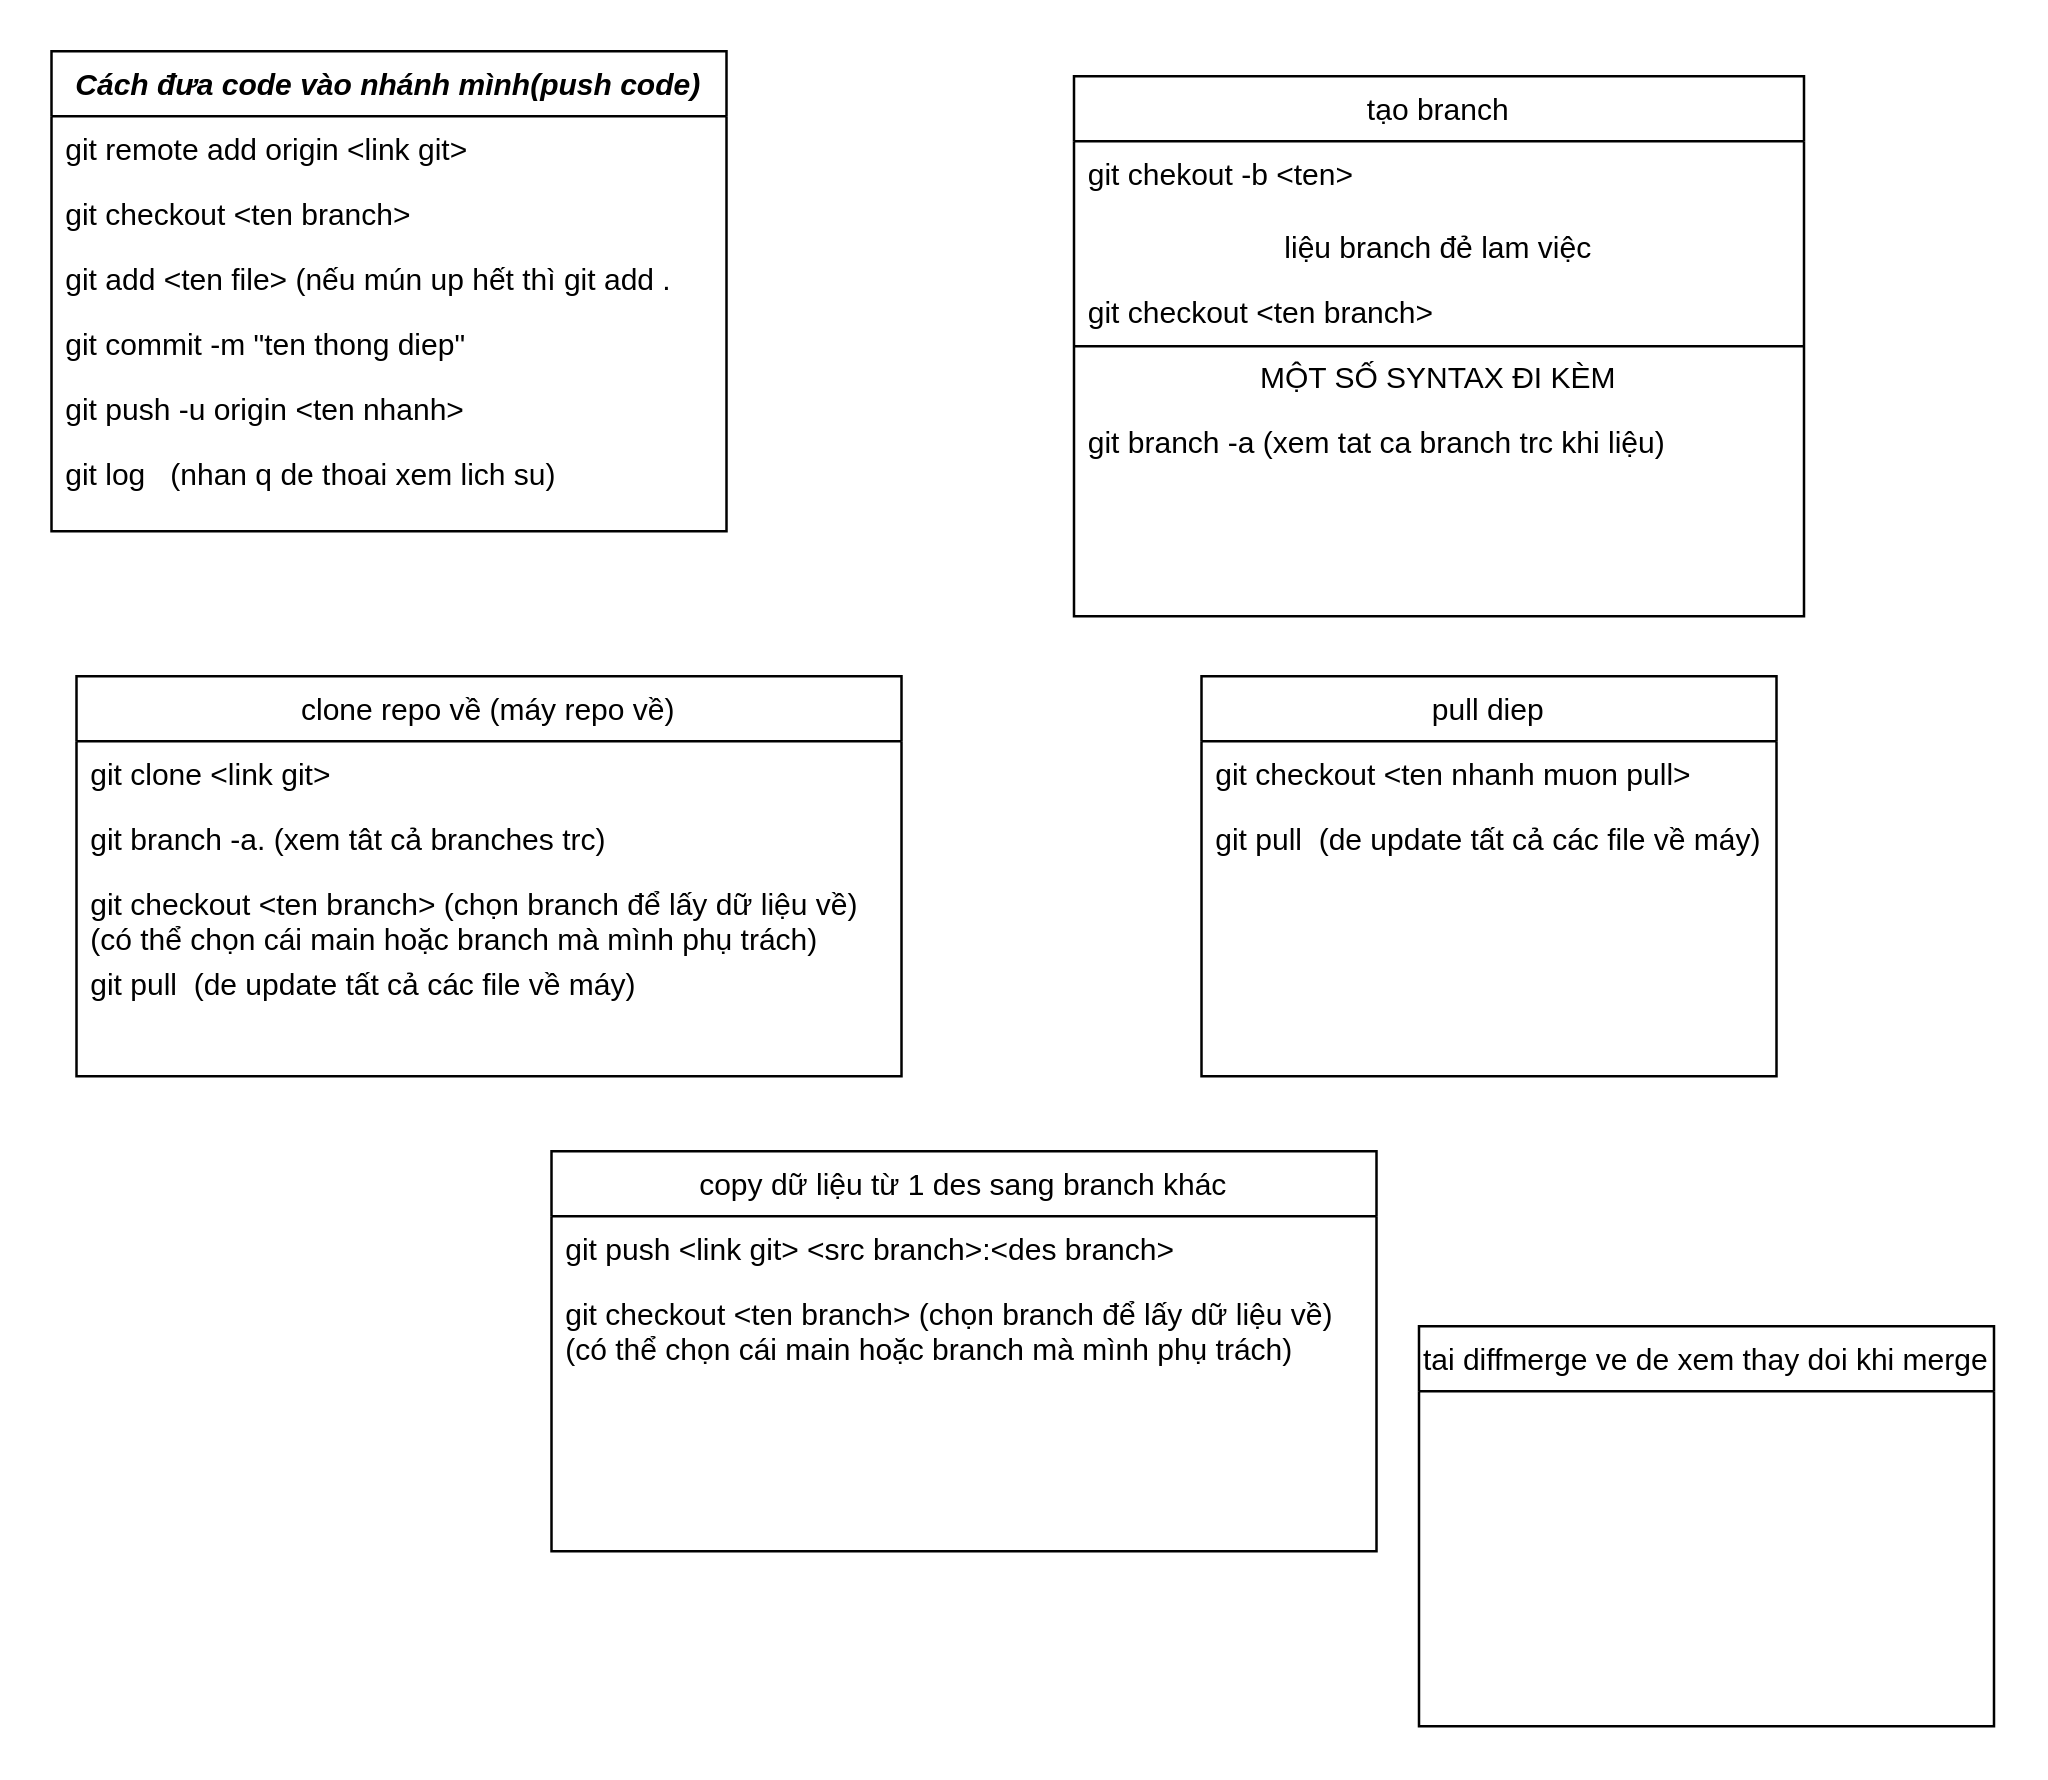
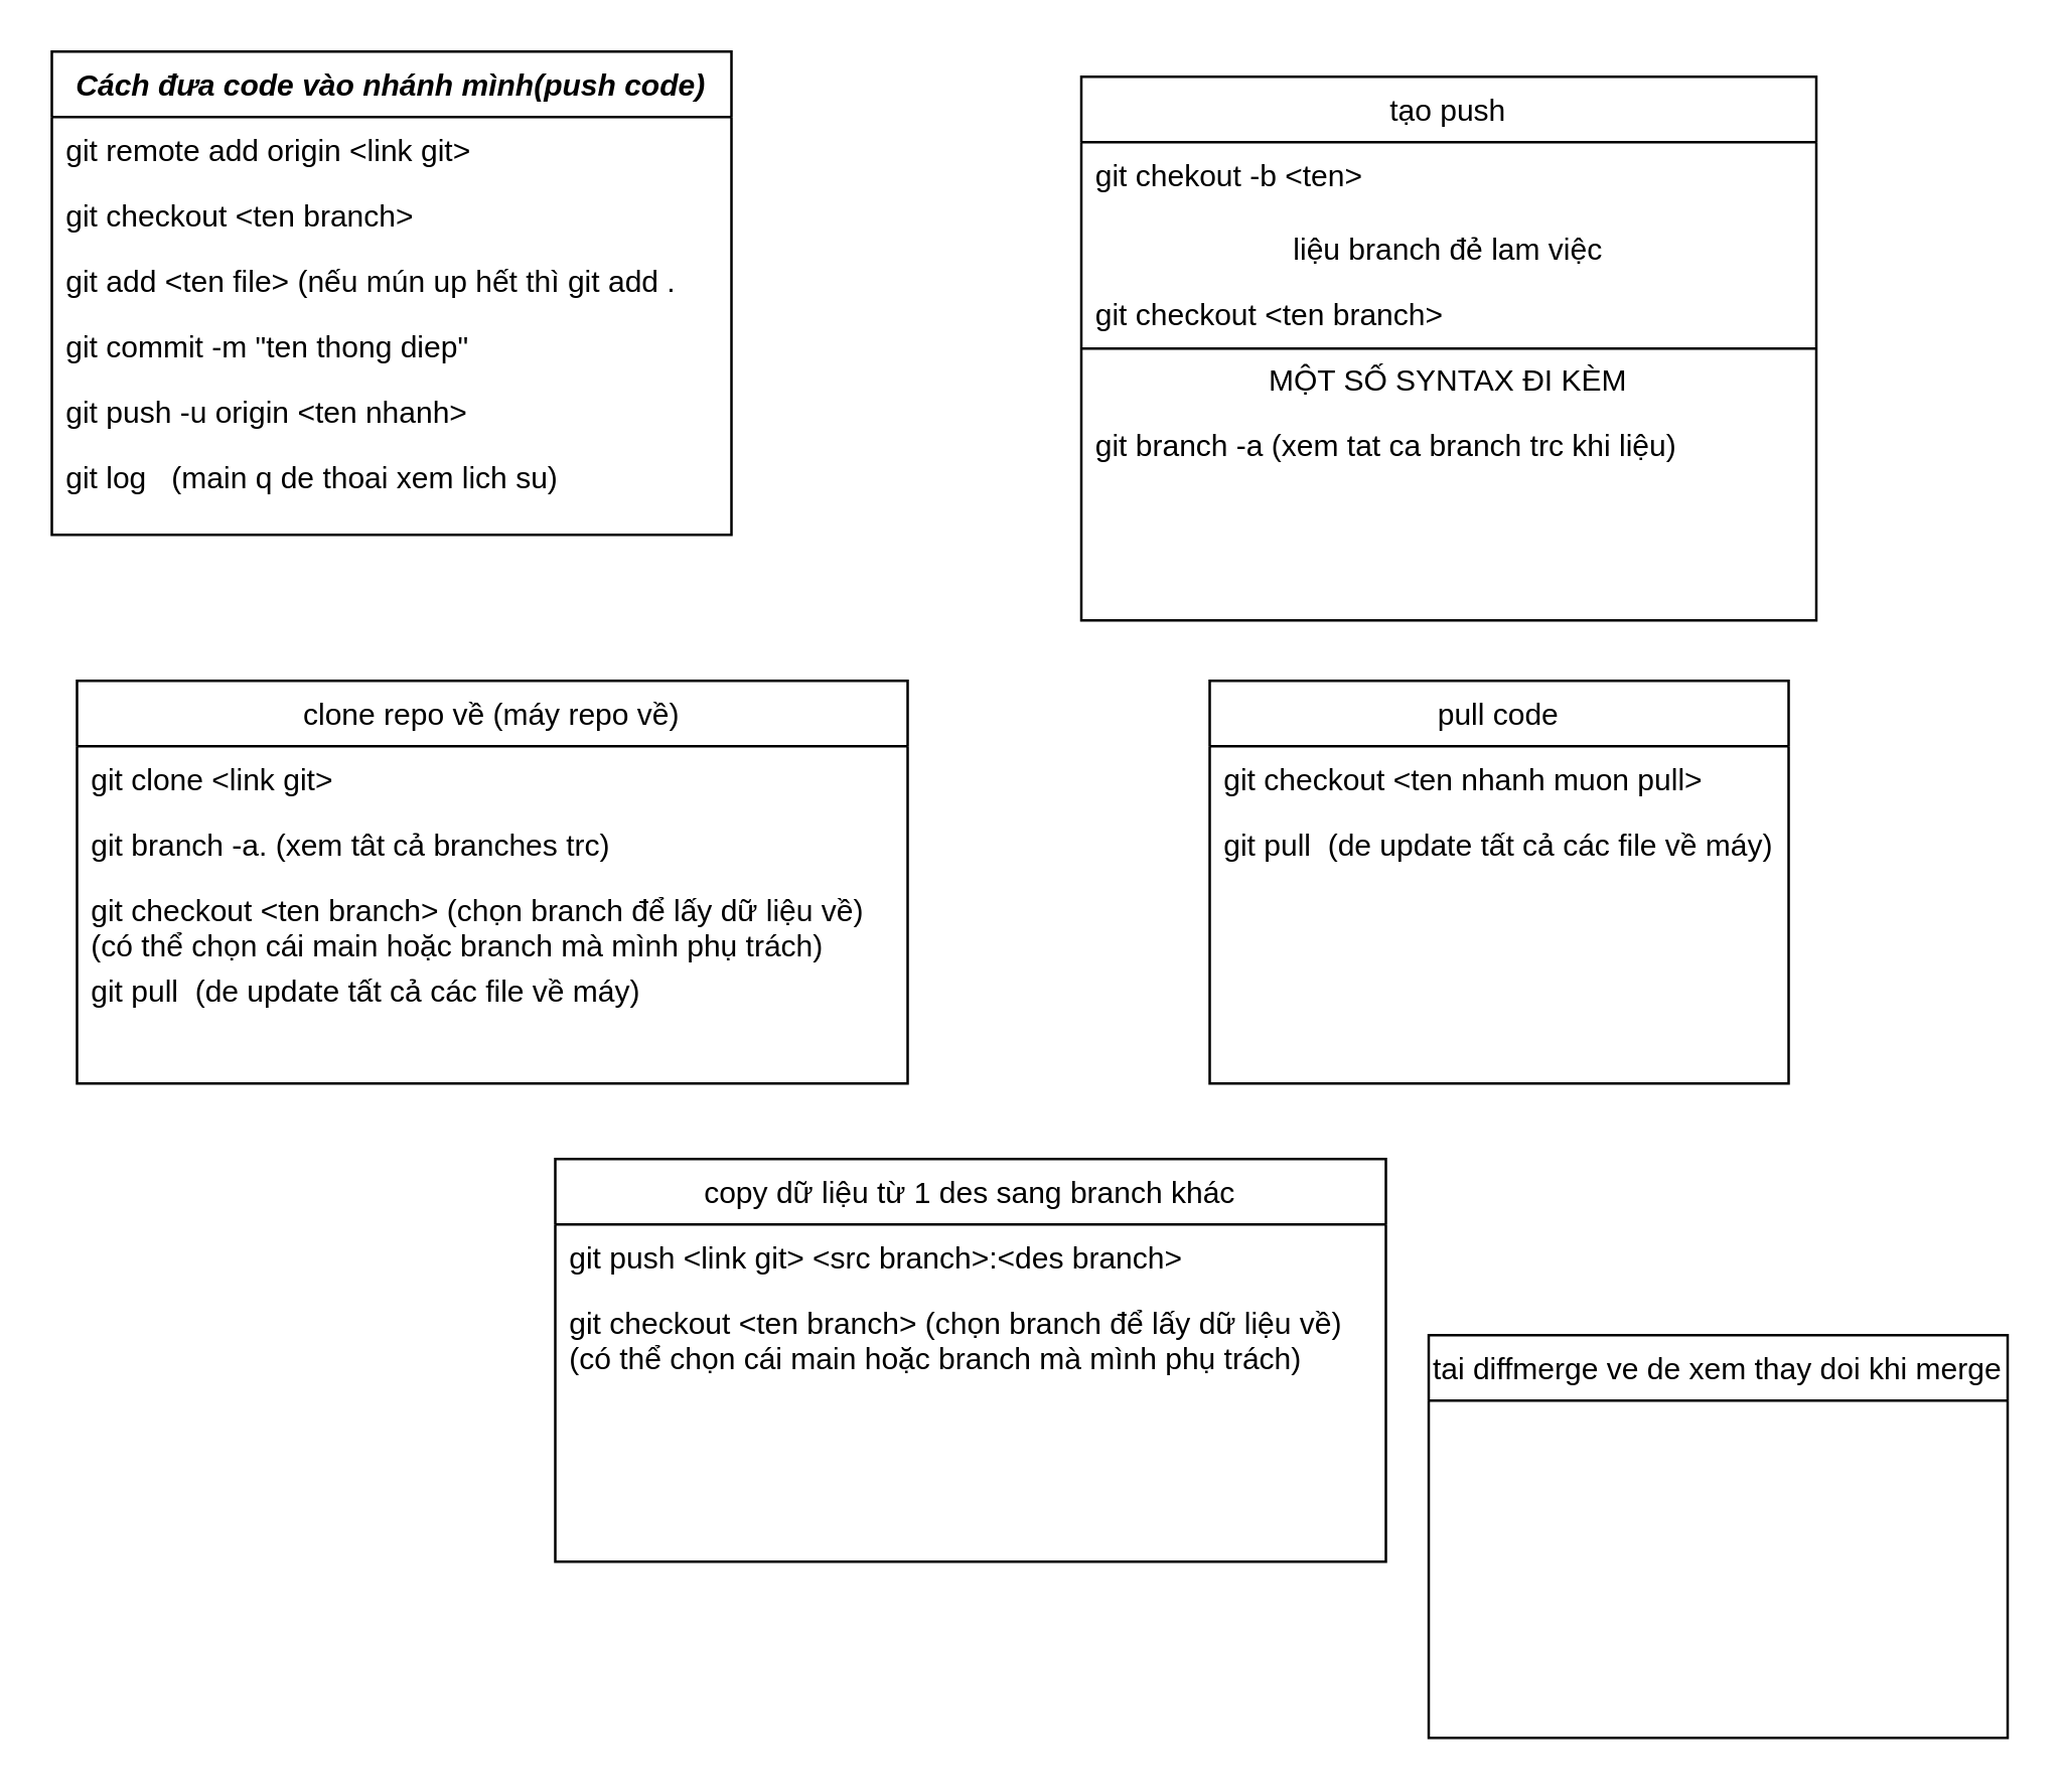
  <mxCell id="0" />
  <mxCell id="1" parent="0" />
  <mxCell id="2" value="Cách đưa code vào nhánh mình(push code)" style="swimlane;fontStyle=3;align=center;verticalAlign=top;childLayout=stackLayout;horizontal=1;startSize=26;horizontalStack=0;resizeParent=1;resizeLast=0;collapsible=1;marginBottom=0;rounded=0;shadow=0;strokeWidth=1;" parent="1" vertex="1"><mxGeometry x="20" y="20" width="270" height="192" as="geometry"><mxRectangle x="230" y="140" width="160" height="26" as="alternateBounds" /></mxGeometry></mxCell>
  <mxCell id="3" value="git remote add origin &lt;link git&gt;" style="text;align=left;verticalAlign=top;spacingLeft=4;spacingRight=4;overflow=hidden;rotatable=0;points=[[0,0.5],[1,0.5]];portConstraint=eastwest;" parent="2" vertex="1"><mxGeometry y="26" width="270" height="26" as="geometry" /></mxCell>
  <mxCell id="4" value="git checkout &lt;ten branch&gt;" style="text;align=left;verticalAlign=top;spacingLeft=4;spacingRight=4;overflow=hidden;rotatable=0;points=[[0,0.5],[1,0.5]];portConstraint=eastwest;rounded=0;shadow=0;html=0;" parent="2" vertex="1"><mxGeometry y="52" width="270" height="26" as="geometry" /></mxCell>
  <mxCell id="5" value="git add &lt;ten file&gt; (nếu mún up hết thì git add ." style="text;align=left;verticalAlign=top;spacingLeft=4;spacingRight=4;overflow=hidden;rotatable=0;points=[[0,0.5],[1,0.5]];portConstraint=eastwest;rounded=0;shadow=0;html=0;" parent="2" vertex="1"><mxGeometry y="78" width="270" height="26" as="geometry" /></mxCell>
  <mxCell id="6" value="git commit -m &quot;ten thong diep&quot;&#10;" style="text;align=left;verticalAlign=top;spacingLeft=4;spacingRight=4;overflow=hidden;rotatable=0;points=[[0,0.5],[1,0.5]];portConstraint=eastwest;rounded=0;shadow=0;html=0;" parent="2" vertex="1"><mxGeometry y="104" width="270" height="26" as="geometry" /></mxCell>
  <mxCell id="7" value="git push -u origin &lt;ten nhanh&gt;&#10;" style="text;align=left;verticalAlign=top;spacingLeft=4;spacingRight=4;overflow=hidden;rotatable=0;points=[[0,0.5],[1,0.5]];portConstraint=eastwest;rounded=0;shadow=0;html=0;" parent="2" vertex="1"><mxGeometry y="130" width="270" height="26" as="geometry" /></mxCell>
- <mxCell id="8" value="git log   (nhan q de thoai xem lich su)" style="text;align=left;verticalAlign=top;spacingLeft=4;spacingRight=4;overflow=hidden;rotatable=0;points=[[0,0.5],[1,0.5]];portConstraint=eastwest;rounded=0;shadow=0;html=0;" parent="2" vertex="1"><mxGeometry y="156" width="270" height="26" as="geometry" /></mxCell>
- <mxCell id="9" value="pull diep" style="swimlane;fontStyle=0;align=center;verticalAlign=top;childLayout=stackLayout;horizontal=1;startSize=26;horizontalStack=0;resizeParent=1;resizeLast=0;collapsible=1;marginBottom=0;rounded=0;shadow=0;strokeWidth=1;" parent="1" vertex="1"><mxGeometry x="480" y="270" width="230" height="160" as="geometry"><mxRectangle x="340" y="380" width="170" height="26" as="alternateBounds" /></mxGeometry></mxCell>
+ <mxCell id="8" value="git log   (main q de thoai xem lich su)" style="text;align=left;verticalAlign=top;spacingLeft=4;spacingRight=4;overflow=hidden;rotatable=0;points=[[0,0.5],[1,0.5]];portConstraint=eastwest;rounded=0;shadow=0;html=0;" parent="2" vertex="1"><mxGeometry y="156" width="270" height="26" as="geometry" /></mxCell>
+ <mxCell id="9" value="pull code" style="swimlane;fontStyle=0;align=center;verticalAlign=top;childLayout=stackLayout;horizontal=1;startSize=26;horizontalStack=0;resizeParent=1;resizeLast=0;collapsible=1;marginBottom=0;rounded=0;shadow=0;strokeWidth=1;" parent="1" vertex="1"><mxGeometry x="480" y="270" width="230" height="160" as="geometry"><mxRectangle x="340" y="380" width="170" height="26" as="alternateBounds" /></mxGeometry></mxCell>
  <mxCell id="10" value="git checkout &lt;ten nhanh muon pull&gt;" style="text;align=left;verticalAlign=top;spacingLeft=4;spacingRight=4;overflow=hidden;rotatable=0;points=[[0,0.5],[1,0.5]];portConstraint=eastwest;" parent="9" vertex="1"><mxGeometry y="26" width="230" height="26" as="geometry" /></mxCell>
  <mxCell id="11" value="git pull  (de update tất cả các file về máy)" style="text;align=left;verticalAlign=top;spacingLeft=4;spacingRight=4;overflow=hidden;rotatable=0;points=[[0,0.5],[1,0.5]];portConstraint=eastwest;" parent="9" vertex="1"><mxGeometry y="52" width="230" height="26" as="geometry" /></mxCell>
- <mxCell id="12" value="tạo branch" style="swimlane;fontStyle=0;align=center;verticalAlign=top;childLayout=stackLayout;horizontal=1;startSize=26;horizontalStack=0;resizeParent=1;resizeLast=0;collapsible=1;marginBottom=0;rounded=0;shadow=0;strokeWidth=1;" parent="1" vertex="1"><mxGeometry x="429" y="30" width="292" height="216" as="geometry"><mxRectangle x="550" y="140" width="160" height="26" as="alternateBounds" /></mxGeometry></mxCell>
+ <mxCell id="12" value="tạo push" style="swimlane;fontStyle=0;align=center;verticalAlign=top;childLayout=stackLayout;horizontal=1;startSize=26;horizontalStack=0;resizeParent=1;resizeLast=0;collapsible=1;marginBottom=0;rounded=0;shadow=0;strokeWidth=1;" parent="1" vertex="1"><mxGeometry x="429" y="30" width="292" height="216" as="geometry"><mxRectangle x="550" y="140" width="160" height="26" as="alternateBounds" /></mxGeometry></mxCell>
  <mxCell id="13" value="git chekout -b &lt;ten&gt;" style="text;align=left;verticalAlign=top;spacingLeft=4;spacingRight=4;overflow=hidden;rotatable=0;points=[[0,0.5],[1,0.5]];portConstraint=eastwest;" parent="12" vertex="1"><mxGeometry y="26" width="292" height="26" as="geometry" /></mxCell>
  <mxCell id="14" value="liệu branch đẻ lam việc" style="text;align=center;verticalAlign=bottom;spacingLeft=4;spacingRight=4;overflow=hidden;rotatable=0;points=[[0,0.5],[1,0.5]];portConstraint=eastwest;" parent="12" vertex="1"><mxGeometry y="52" width="292" height="26" as="geometry" /></mxCell>
  <mxCell id="15" value="git checkout &lt;ten branch&gt;" style="text;align=left;verticalAlign=bottom;spacingLeft=4;spacingRight=4;overflow=hidden;rotatable=0;points=[[0,0.5],[1,0.5]];portConstraint=eastwest;" parent="12" vertex="1"><mxGeometry y="78" width="292" height="26" as="geometry" /></mxCell>
  <mxCell id="16" value="MỘT SỐ SYNTAX ĐI KÈM" style="text;align=center;verticalAlign=bottom;spacingLeft=4;spacingRight=4;overflow=hidden;rotatable=0;points=[[0,0.5],[1,0.5]];portConstraint=eastwest;" parent="12" vertex="1"><mxGeometry y="104" width="292" height="26" as="geometry" /></mxCell>
  <mxCell id="17" value="git branch -a (xem tat ca branch trc khi liệu)" style="text;align=left;verticalAlign=bottom;spacingLeft=4;spacingRight=4;overflow=hidden;rotatable=0;points=[[0,0.5],[1,0.5]];portConstraint=eastwest;" parent="12" vertex="1"><mxGeometry y="130" width="292" height="26" as="geometry" /></mxCell>
  <mxCell id="18" value="" style="endArrow=none;html=1;rounded=0;fontSize=18;entryX=1;entryY=0.5;entryDx=0;entryDy=0;exitX=0;exitY=0.5;exitDx=0;exitDy=0;" parent="1" source="12" target="12" edge="1"><mxGeometry width="50" height="50" relative="1" as="geometry"><mxPoint x="350" y="280" as="sourcePoint" /><mxPoint x="400" y="230" as="targetPoint" /></mxGeometry></mxCell>
  <mxCell id="19" value="clone repo về (máy repo về)" style="swimlane;fontStyle=0;align=center;verticalAlign=top;childLayout=stackLayout;horizontal=1;startSize=26;horizontalStack=0;resizeParent=1;resizeLast=0;collapsible=1;marginBottom=0;rounded=0;shadow=0;strokeWidth=1;" parent="1" vertex="1"><mxGeometry x="30" y="270" width="330" height="160" as="geometry"><mxRectangle x="340" y="380" width="170" height="26" as="alternateBounds" /></mxGeometry></mxCell>
  <mxCell id="20" value="git clone &lt;link git&gt;" style="text;align=left;verticalAlign=top;spacingLeft=4;spacingRight=4;overflow=hidden;rotatable=0;points=[[0,0.5],[1,0.5]];portConstraint=eastwest;" parent="19" vertex="1"><mxGeometry y="26" width="330" height="26" as="geometry" /></mxCell>
  <mxCell id="21" value="git branch -a. (xem tât cả branches trc)" style="text;align=left;verticalAlign=top;spacingLeft=4;spacingRight=4;overflow=hidden;rotatable=0;points=[[0,0.5],[1,0.5]];portConstraint=eastwest;" parent="19" vertex="1"><mxGeometry y="52" width="330" height="26" as="geometry" /></mxCell>
  <mxCell id="22" value="git checkout &lt;ten branch&gt; (chọn branch để lấy dữ liệu về)&#10;(có thể chọn cái main hoặc branch mà mình phụ trách)" style="text;align=left;verticalAlign=top;spacingLeft=4;spacingRight=4;overflow=hidden;rotatable=0;points=[[0,0.5],[1,0.5]];portConstraint=eastwest;" parent="19" vertex="1"><mxGeometry y="78" width="330" height="32" as="geometry" /></mxCell>
  <mxCell id="23" value="git pull  (de update tất cả các file về máy)" style="text;align=left;verticalAlign=top;spacingLeft=4;spacingRight=4;overflow=hidden;rotatable=0;points=[[0,0.5],[1,0.5]];portConstraint=eastwest;" parent="19" vertex="1"><mxGeometry y="110" width="330" height="26" as="geometry" /></mxCell>
  <mxCell id="24" value="copy dữ liệu từ 1 des sang branch khác" style="swimlane;fontStyle=0;align=center;verticalAlign=top;childLayout=stackLayout;horizontal=1;startSize=26;horizontalStack=0;resizeParent=1;resizeLast=0;collapsible=1;marginBottom=0;rounded=0;shadow=0;strokeWidth=1;" parent="1" vertex="1"><mxGeometry x="220" y="460" width="330" height="160" as="geometry"><mxRectangle x="340" y="380" width="170" height="26" as="alternateBounds" /></mxGeometry></mxCell>
  <mxCell id="25" value="git push &lt;link git&gt; &lt;src branch&gt;:&lt;des branch&gt;" style="text;align=left;verticalAlign=top;spacingLeft=4;spacingRight=4;overflow=hidden;rotatable=0;points=[[0,0.5],[1,0.5]];portConstraint=eastwest;" parent="24" vertex="1"><mxGeometry y="26" width="330" height="26" as="geometry" /></mxCell>
  <mxCell id="26" value="git checkout &lt;ten branch&gt; (chọn branch để lấy dữ liệu về)&#10;(có thể chọn cái main hoặc branch mà mình phụ trách)" style="text;align=left;verticalAlign=top;spacingLeft=4;spacingRight=4;overflow=hidden;rotatable=0;points=[[0,0.5],[1,0.5]];portConstraint=eastwest;" parent="24" vertex="1"><mxGeometry y="52" width="330" height="32" as="geometry" /></mxCell>
  <mxCell id="27" value="tai diffmerge ve de xem thay doi khi merge" style="swimlane;fontStyle=0;align=center;verticalAlign=top;childLayout=stackLayout;horizontal=1;startSize=26;horizontalStack=0;resizeParent=1;resizeLast=0;collapsible=1;marginBottom=0;rounded=0;shadow=0;strokeWidth=1;" vertex="1" parent="1"><mxGeometry x="567" y="530" width="230" height="160" as="geometry"><mxRectangle x="340" y="380" width="170" height="26" as="alternateBounds" /></mxGeometry></mxCell>
